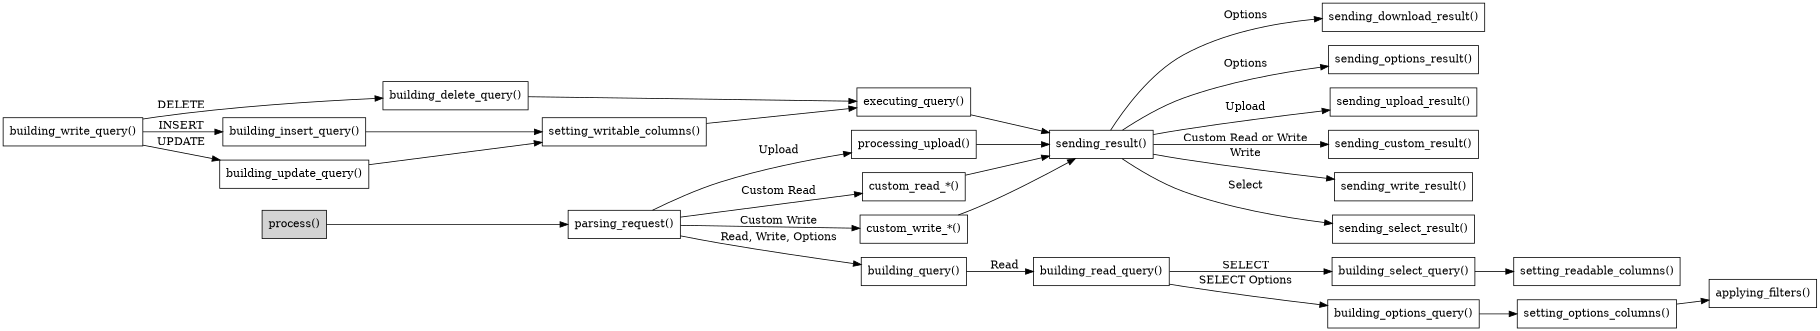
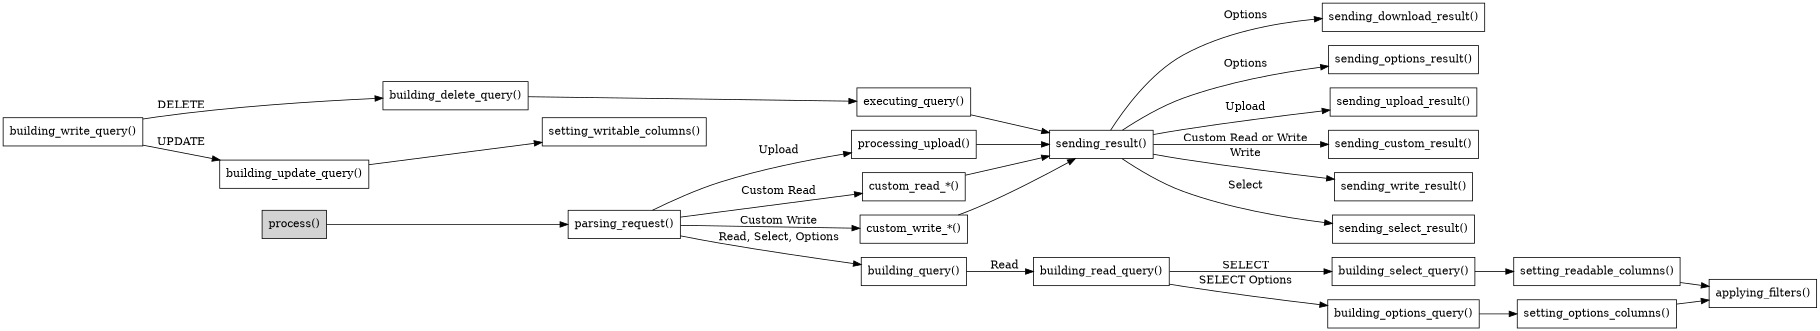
  digraph {
    rankdir=LR
    node [shape=box]
    "process()" [style=filled]
    "parsing_request()"
    "processing_upload()"
    "custom_read_*()"
    "custom_write_*()"
    "building_query()"
    "sending_result()"
    "building_read_query()"
    "sending_upload_result()"
    "sending_custom_result()"
    "sending_write_result()"
    "sending_select_result()"
    "sending_download_result()"
    "sending_options_result()"
    "building_write_query()"
-   "building_insert_query()"
    "building_update_query()"
    "building_delete_query()"
    "building_select_query()"
    "building_options_query()"
    "setting_writable_columns()"
    "executing_query()"
    "setting_readable_columns()"
    "setting_options_columns()"
    "applying_filters()"
    "process()" -> "parsing_request()"
    "parsing_request()" -> "processing_upload()" [label=Upload]
    "parsing_request()" -> "custom_read_*()" [label="Custom Read"]
    "parsing_request()" -> "custom_write_*()" [label="Custom Write"]
-   "parsing_request()" -> "building_query()" [label="Read, Write, Options"]
+   "parsing_request()" -> "building_query()" [label="Read, Select, Options"]
    "processing_upload()" -> "sending_result()"
    "custom_read_*()" -> "sending_result()"
    "custom_write_*()" -> "sending_result()"
    "building_query()" -> "building_read_query()" [label=Read]
    "sending_result()" -> "sending_upload_result()" [label=Upload]
    "sending_result()" -> "sending_custom_result()" [label="Custom Read or Write"]
    "sending_result()" -> "sending_write_result()" [label=Write]
    "sending_result()" -> "sending_select_result()" [label=Select]
    "sending_result()" -> "sending_download_result()" [label=Options]
    "sending_result()" -> "sending_options_result()" [label=Options]
    "building_read_query()" -> "building_select_query()" [label=SELECT]
    "building_read_query()" -> "building_options_query()" [label="SELECT Options"]
-   "building_write_query()" -> "building_insert_query()" [label=INSERT]
    "building_write_query()" -> "building_update_query()" [label=UPDATE]
    "building_write_query()" -> "building_delete_query()" [label=DELETE]
-   "building_insert_query()" -> "setting_writable_columns()"
    "building_update_query()" -> "setting_writable_columns()"
    "building_delete_query()" -> "executing_query()"
    "building_select_query()" -> "setting_readable_columns()"
    "building_options_query()" -> "setting_options_columns()"
-   "setting_writable_columns()" -> "executing_query()"
    "executing_query()" -> "sending_result()"
+   "setting_readable_columns()" -> "applying_filters()"
    "setting_options_columns()" -> "applying_filters()"
  }
